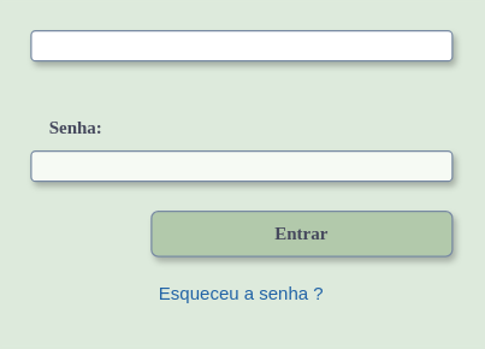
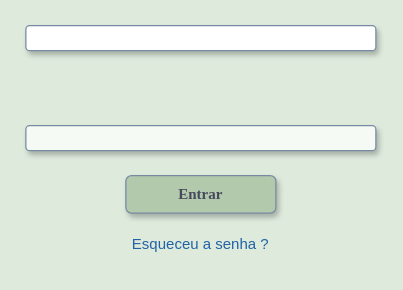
  <mxCell id="0" />
  <mxCell id="1" parent="0" />
  <mxCell id="2" value="" style="rounded=1;whiteSpace=wrap;html=1;fillColor=#ffffff;fontColor=#46495D;strokeColor=#788AA3;glass=0;shadow=1;labelBackgroundColor=none;" vertex="1" parent="1"><mxGeometry x="20" y="20" width="280" height="20" as="geometry" /></mxCell>
  <mxCell id="3" value="" style="rounded=1;whiteSpace=wrap;html=1;fillColor=#f6faf4;fontColor=#46495D;strokeColor=#788AA3;shadow=1;labelBackgroundColor=none;" vertex="1" parent="1"><mxGeometry x="20" y="100" width="280" height="20" as="geometry" /></mxCell>
- <mxCell id="4" value="Senha:" style="text;strokeColor=none;align=center;fillColor=none;html=1;verticalAlign=middle;whiteSpace=wrap;rounded=0;fontStyle=1;fontFamily=Verdana;labelBackgroundColor=none;fontColor=#46495D;" vertex="1" parent="1"><mxGeometry x="20" y="70" width="60" height="30" as="geometry" /></mxCell>
- <mxCell id="5" value="Entrar" style="rounded=1;whiteSpace=wrap;html=1;fontStyle=1;labelBackgroundColor=none;fontFamily=Verdana;fillColor=#B2C9AB;strokeColor=#788AA3;shadow=1;fontColor=#46495D;" vertex="1" parent="1"><mxGeometry x="100" y="140" width="200" height="30" as="geometry" /></mxCell>
+ <mxCell id="5" value="Entrar" style="rounded=1;whiteSpace=wrap;html=1;fontStyle=1;labelBackgroundColor=none;fontFamily=Verdana;fillColor=#B2C9AB;strokeColor=#788AA3;shadow=1;fontColor=#46495D;" vertex="1" parent="1"><mxGeometry x="100" y="140" width="120" height="30" as="geometry" /></mxCell>
  <mxCell id="6" value="Esqueceu a senha ?" style="text;strokeColor=none;align=center;fillColor=none;html=1;verticalAlign=middle;whiteSpace=wrap;rounded=0;fontColor=#2163A6;shadow=0;labelBackgroundColor=none;" vertex="1" parent="1"><mxGeometry x="100" y="180" width="120" height="30" as="geometry" /></mxCell>
